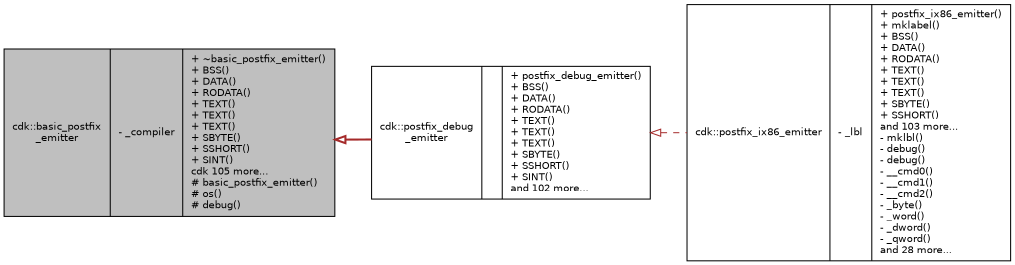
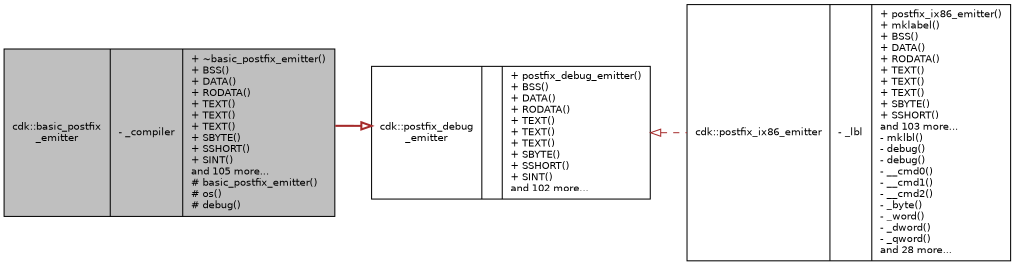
  digraph {
    rankdir=LR
    node [color=black fillcolor=white fontname=Helvetica fontsize=10 shape=record style=filled]
    edge [arrowtail=onormal color=brown dir=back fontname=Helvetica fontsize=10 labelfontname=Helvetica labelfontsize=10]
-   n1 [fillcolor=grey75 fontcolor=black height=0.2 label="{cdk::basic_postfix\l_emitter\n|- _compiler\l|+ ~basic_postfix_emitter()\l+ BSS()\l+ DATA()\l+ RODATA()\l+ TEXT()\l+ TEXT()\l+ TEXT()\l+ SBYTE()\l+ SSHORT()\l+ SINT()\lcdk 105 more...\l# basic_postfix_emitter()\l# os()\l# debug()\l}" width=0.4]
+   n1 [fillcolor=grey75 fontcolor=black height=0.2 label="{cdk::basic_postfix\l_emitter\n|- _compiler\l|+ ~basic_postfix_emitter()\l+ BSS()\l+ DATA()\l+ RODATA()\l+ TEXT()\l+ TEXT()\l+ TEXT()\l+ SBYTE()\l+ SSHORT()\l+ SINT()\land 105 more...\l# basic_postfix_emitter()\l# os()\l# debug()\l}" width=0.4]
    n2 [height=0.2 label="{cdk::postfix_debug\l_emitter\n||+ postfix_debug_emitter()\l+ BSS()\l+ DATA()\l+ RODATA()\l+ TEXT()\l+ TEXT()\l+ TEXT()\l+ SBYTE()\l+ SSHORT()\l+ SINT()\land 102 more...\l}" width=0.4]
    n3 [height=0.2 label="{cdk::postfix_ix86_emitter\n|- _lbl\l|+ postfix_ix86_emitter()\l+ mklabel()\l+ BSS()\l+ DATA()\l+ RODATA()\l+ TEXT()\l+ TEXT()\l+ TEXT()\l+ SBYTE()\l+ SSHORT()\land 103 more...\l- mklbl()\l- debug()\l- debug()\l- __cmd0()\l- __cmd1()\l- __cmd2()\l- _byte()\l- _word()\l- _dword()\l- _qword()\land 28 more...\l}" width=0.4]
-   n1 -> n2 [style=bold]
+   n2 -> n1 [style=bold]
    n2 -> n3 [style=dashed]
  }
